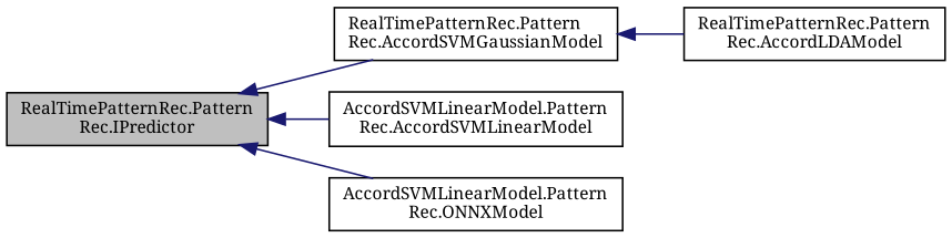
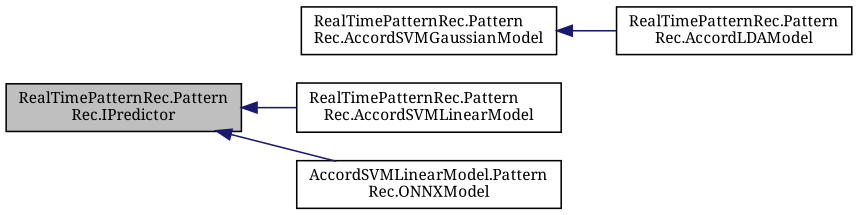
  digraph {
    fontname="Noto Serif"
    rankdir=LR
    node [color=black fillcolor=white fontname="Noto Serif" fontsize=10 shape=record style=filled]
    edge [color=midnightblue dir=back fontname="Noto Serif" fontsize=10 labelfontname=Helvetica labelfontsize=10 style=solid]
    n1 [fillcolor=grey75 fontcolor=black height=0.2 label="RealTimePatternRec.Pattern\lRec.IPredictor" width=0.4]
    n2 [height=0.2 label="RealTimePatternRec.Pattern\lRec.AccordSVMGaussianModel" width=0.4]
-   n3 [height=0.2 label="AccordSVMLinearModel.Pattern\lRec.AccordSVMLinearModel" width=0.4]
+   n3 [height=0.2 label="RealTimePatternRec.Pattern\lRec.AccordSVMLinearModel" width=0.4]
    n4 [height=0.2 label="AccordSVMLinearModel.Pattern\lRec.ONNXModel" width=0.4]
    n5 [height=0.2 label="RealTimePatternRec.Pattern\lRec.AccordLDAModel" width=0.4]
-   n1 -> n2
    n1 -> n3
    n1 -> n4
    n2 -> n5
  }
